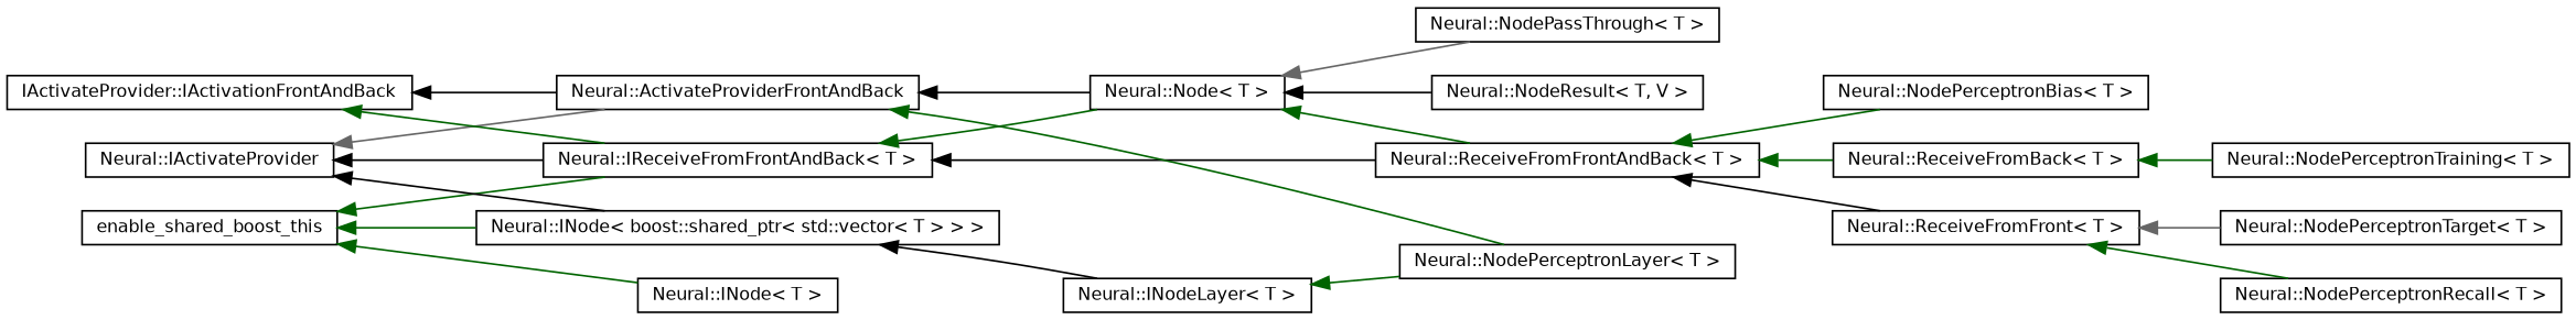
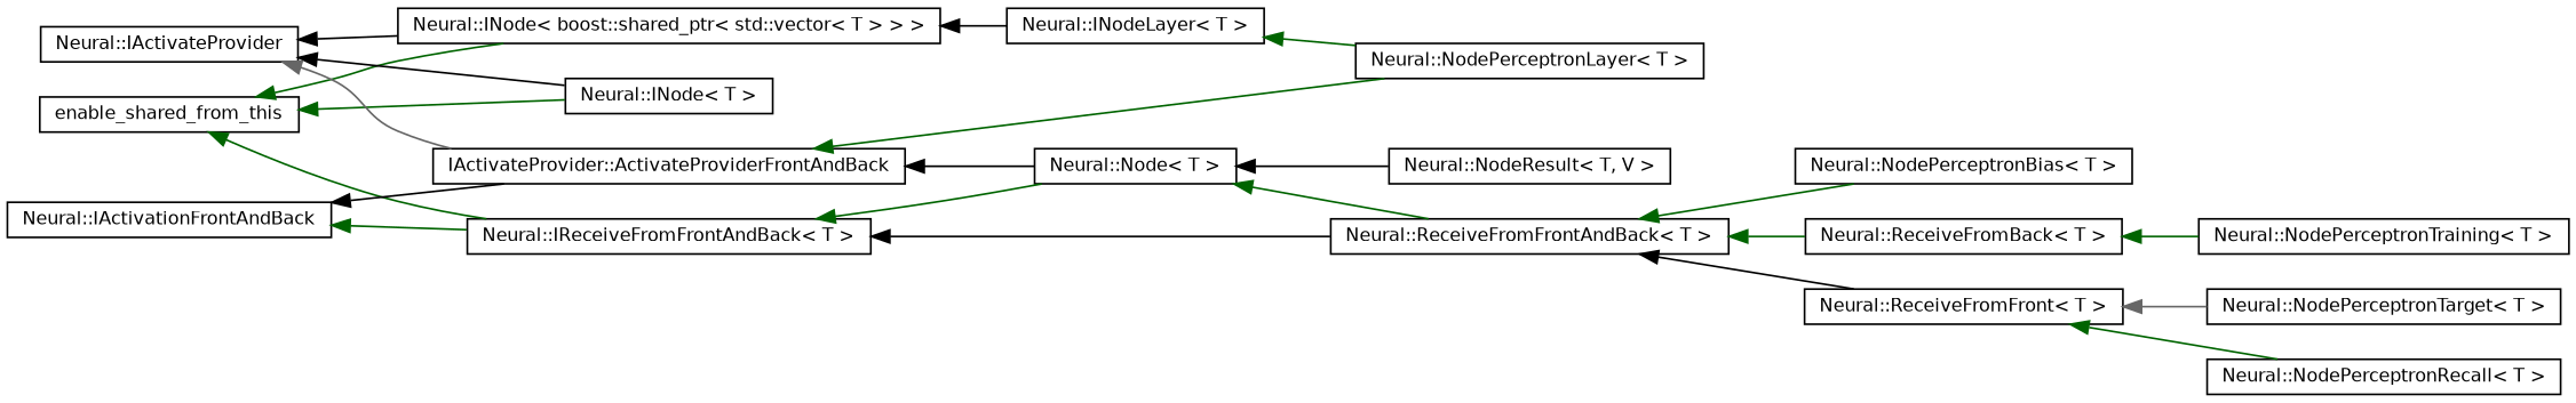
  digraph {
    rankdir=LR
    node [color=black fillcolor=white fontname=Helvetica fontsize=10 shape=record style=filled]
    edge [color=darkgreen dir=back fontname=Helvetica fontsize=10 labelfontname=Helvetica labelfontsize=10 style=solid]
-   n1 [height=0.2 label=enable_shared_boost_this width=0.4]
+   n1 [height=0.2 label=enable_shared_from_this width=0.4]
    n2 [height=0.2 label="Neural::INode\< boost::shared_ptr\< std::vector\< T \> \> \>" width=0.4]
    n3 [height=0.2 label="Neural::INode\< T \>" width=0.4]
    n4 [height=0.2 label="Neural::IReceiveFromFrontAndBack\< T \>" width=0.4]
    n5 [height=0.2 label="Neural::INodeLayer\< T \>" width=0.4]
    n6 [height=0.2 label="Neural::NodePerceptronLayer\< T \>" width=0.4]
    n7 [height=0.2 label="Neural::Node\< T \>" width=0.4]
    n8 [height=0.2 label="Neural::ReceiveFromFrontAndBack\< T \>" width=0.4]
-   n9 [height=0.2 label="Neural::NodePassThrough\< T \>" width=0.4]
    n10 [height=0.2 label="Neural::NodeResult\< T, V \>" width=0.4]
    n11 [height=0.2 label="Neural::NodePerceptronBias\< T \>" width=0.4]
    n12 [height=0.2 label="Neural::ReceiveFromBack\< T \>" width=0.4]
    n13 [height=0.2 label="Neural::ReceiveFromFront\< T \>" width=0.4]
    n14 [height=0.2 label="Neural::NodePerceptronTraining\< T \>" width=0.4]
    n15 [height=0.2 label="Neural::NodePerceptronRecall\< T \>" width=0.4]
    n16 [height=0.2 label="Neural::NodePerceptronTarget\< T \>" width=0.4]
    n17 [height=0.2 label="Neural::IActivateProvider" width=0.4]
-   n18 [height=0.2 label="Neural::ActivateProviderFrontAndBack" width=0.4]
-   n19 [height=0.2 label="IActivateProvider::IActivationFrontAndBack" width=0.4]
+   n18 [height=0.2 label="IActivateProvider::ActivateProviderFrontAndBack" width=0.4]
+   n19 [height=0.2 label="Neural::IActivationFrontAndBack" width=0.4]
    n1 -> n2
    n1 -> n3
    n1 -> n4
    n2 -> n5 [color=black]
    n4 -> n7
    n4 -> n8 [color=black]
    n5 -> n6
    n7 -> n8
-   n7 -> n9 [color=gray40]
    n7 -> n10 [color=black]
    n8 -> n11
    n8 -> n12
    n8 -> n13 [color=black]
    n12 -> n14
    n13 -> n15
    n13 -> n16 [color=gray40]
    n17 -> n2 [color=black]
-   n17 -> n4 [color=black]
+   n17 -> n3 [color=black]
    n17 -> n18 [color=gray40]
    n18 -> n6
    n18 -> n7 [color=black]
    n19 -> n4
    n19 -> n18 [color=black]
  }
